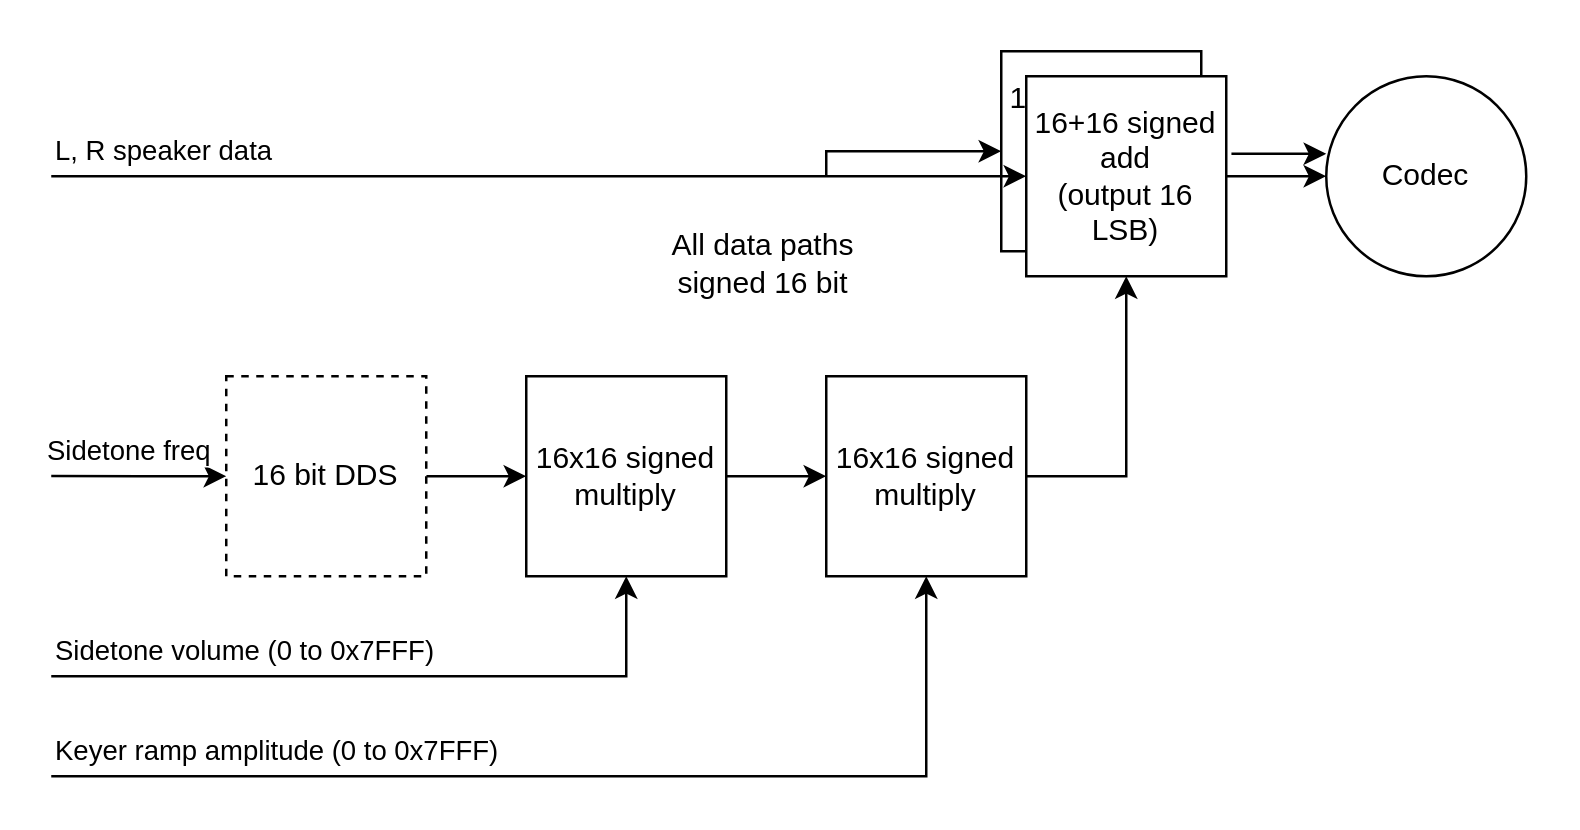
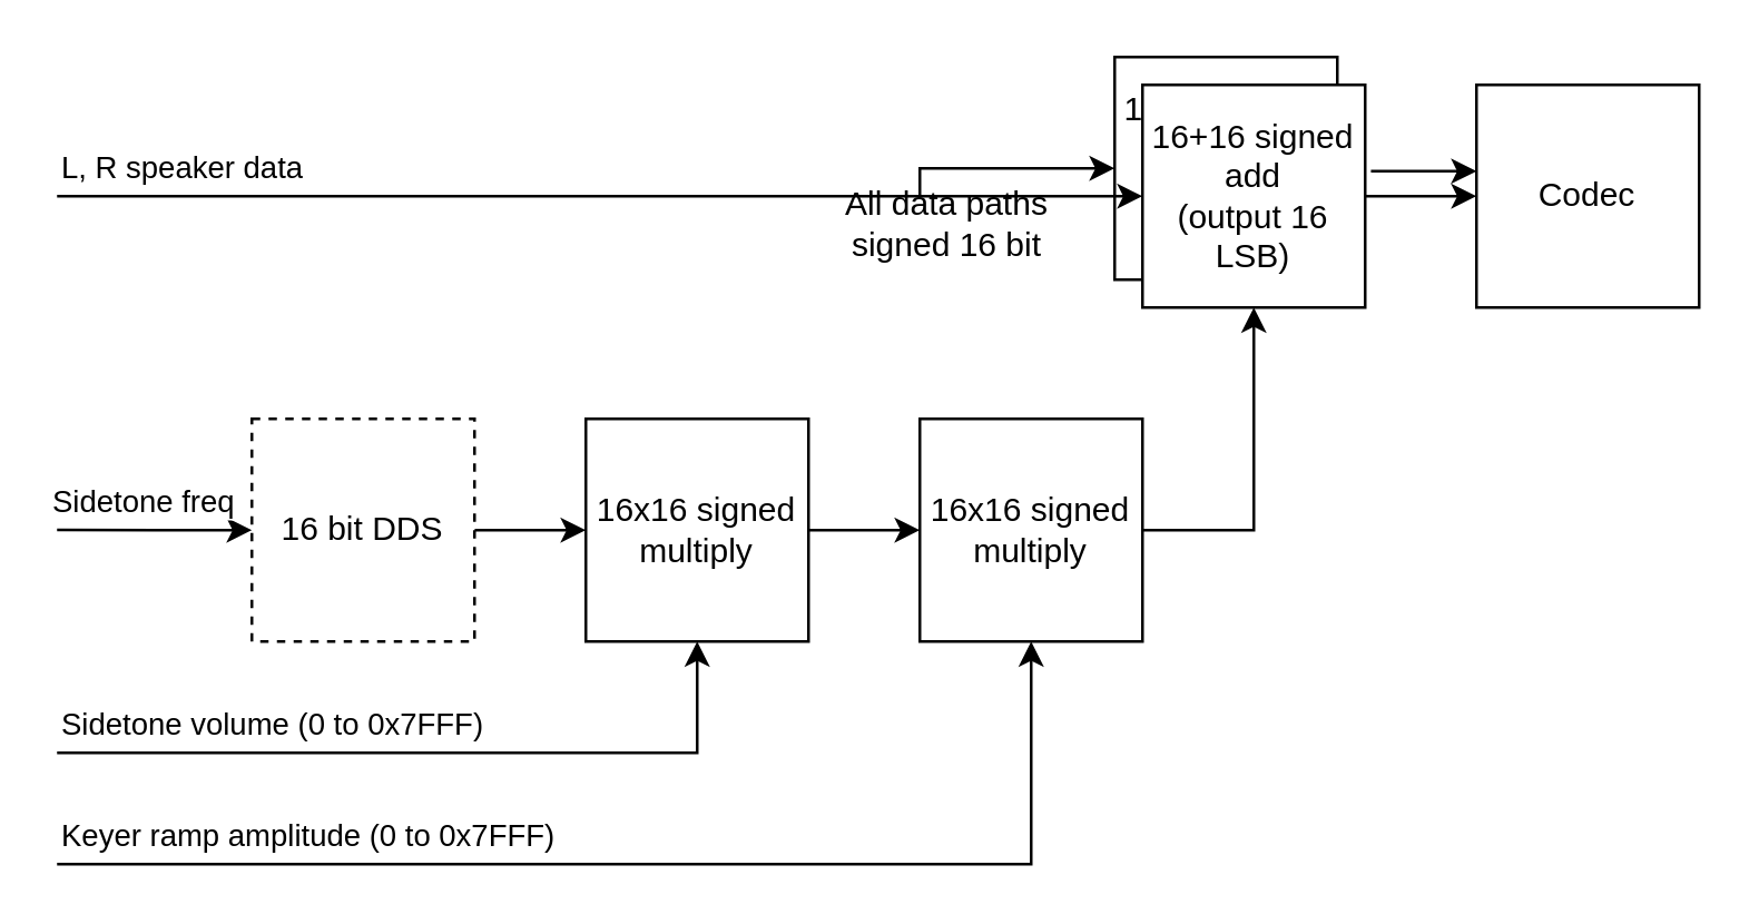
  <mxCell id="0" />
  <mxCell id="1" parent="0" />
  <mxCell id="2" value="16+16 signed add&lt;br&gt;(output 16 LSB)" style="whiteSpace=wrap;html=1;aspect=fixed;" vertex="1" parent="1"><mxGeometry x="400" width="80" height="80" as="geometry" y="20" /></mxCell>
  <mxCell id="3" style="edgeStyle=orthogonalEdgeStyle;rounded=0;orthogonalLoop=1;jettySize=auto;html=1;exitX=1;exitY=0.5;exitDx=0;exitDy=0;entryX=0;entryY=0.5;entryDx=0;entryDy=0;" edge="1" parent="1" source="4" target="6"><mxGeometry relative="1" as="geometry" /></mxCell>
  <mxCell id="4" value="16x16 signed multiply" style="whiteSpace=wrap;html=1;aspect=fixed;" vertex="1" parent="1"><mxGeometry x="210" y="150" width="80" height="80" as="geometry" /></mxCell>
  <mxCell id="5" style="edgeStyle=orthogonalEdgeStyle;rounded=0;orthogonalLoop=1;jettySize=auto;html=1;exitX=1;exitY=0.5;exitDx=0;exitDy=0;entryX=0.5;entryY=1;entryDx=0;entryDy=0;" edge="1" parent="1" source="6" target="8"><mxGeometry relative="1" as="geometry" /></mxCell>
  <mxCell id="6" value="16x16 signed multiply" style="whiteSpace=wrap;html=1;aspect=fixed;" vertex="1" parent="1"><mxGeometry x="330" y="150" width="80" height="80" as="geometry" /></mxCell>
  <mxCell id="7" style="edgeStyle=orthogonalEdgeStyle;rounded=0;orthogonalLoop=1;jettySize=auto;html=1;exitX=1;exitY=0.5;exitDx=0;exitDy=0;entryX=0;entryY=0.5;entryDx=0;entryDy=0;" edge="1" parent="1" source="8" target="9"><mxGeometry relative="1" as="geometry" /></mxCell>
  <mxCell id="8" value="16+16 signed add&lt;br&gt;(output 16 LSB)" style="whiteSpace=wrap;html=1;aspect=fixed;" vertex="1" parent="1"><mxGeometry x="410" y="30" width="80" height="80" as="geometry" /></mxCell>
- <mxCell id="9" value="Codec" style="ellipse;whiteSpace=wrap;html=1;aspect=fixed;" vertex="1" parent="1"><mxGeometry x="530" y="30" width="80" height="80" as="geometry" /></mxCell>
+ <mxCell id="9" value="Codec" style="whiteSpace=wrap;html=1;aspect=fixed;" vertex="1" parent="1"><mxGeometry x="530" y="30" width="80" height="80" as="geometry" /></mxCell>
  <mxCell id="10" style="edgeStyle=orthogonalEdgeStyle;rounded=0;orthogonalLoop=1;jettySize=auto;html=1;exitX=1;exitY=0.5;exitDx=0;exitDy=0;entryX=0;entryY=0.5;entryDx=0;entryDy=0;" edge="1" parent="1" source="12" target="4"><mxGeometry relative="1" as="geometry" /></mxCell>
  <mxCell id="11" value="Sidetone freq" style="edgeStyle=orthogonalEdgeStyle;rounded=0;orthogonalLoop=1;jettySize=auto;html=1;exitX=0;exitY=0.5;exitDx=0;exitDy=0;endArrow=none;endFill=0;startArrow=classic;startFill=1;" edge="1" parent="1" source="12"><mxGeometry x="0.143" y="-10" relative="1" as="geometry"><mxPoint x="20" y="189.897" as="targetPoint" /><mxPoint as="offset" /></mxGeometry></mxCell>
  <mxCell id="12" value="16 bit DDS" style="whiteSpace=wrap;html=1;aspect=fixed;dashed=1;" vertex="1" parent="1"><mxGeometry x="90" y="150" width="80" height="80" as="geometry" /></mxCell>
  <mxCell id="13" value="Sidetone volume (0 to 0x7FFF)" style="endArrow=classic;html=1;rounded=0;entryX=0.5;entryY=1;entryDx=0;entryDy=0;endFill=1;align=left;" edge="1" parent="1" target="4"><mxGeometry x="-1" y="10" width="50" height="50" relative="1" as="geometry"><mxPoint x="20" y="270" as="sourcePoint" /><mxPoint x="350" y="80" as="targetPoint" /><Array as="points"><mxPoint x="250" y="270" /></Array><mxPoint as="offset" /></mxGeometry></mxCell>
  <mxCell id="14" value="Keyer ramp amplitude (0 to 0x7FFF)" style="endArrow=classic;html=1;rounded=0;entryX=0.5;entryY=1;entryDx=0;entryDy=0;endFill=1;align=left;" edge="1" parent="1" target="6"><mxGeometry x="-1" y="10" width="50" height="50" relative="1" as="geometry"><mxPoint x="20" y="310" as="sourcePoint" /><mxPoint x="260" y="240" as="targetPoint" /><Array as="points"><mxPoint x="370" y="310" /></Array><mxPoint as="offset" /></mxGeometry></mxCell>
  <mxCell id="15" value="L, R speaker data" style="endArrow=classic;html=1;rounded=0;entryX=0;entryY=0.5;entryDx=0;entryDy=0;align=left;" edge="1" parent="1" target="8"><mxGeometry x="-1" y="10" width="50" height="50" relative="1" as="geometry"><mxPoint x="20" y="70" as="sourcePoint" /><mxPoint x="350" y="80" as="targetPoint" /><mxPoint as="offset" /></mxGeometry></mxCell>
- <mxCell id="16" value="All data paths signed 16 bit" style="text;html=1;strokeColor=none;fillColor=none;align=center;verticalAlign=middle;whiteSpace=wrap;rounded=0;" vertex="1" parent="1"><mxGeometry x="260" y="90" width="90" height="30" as="geometry" /></mxCell>
+ <mxCell id="16" value="All data paths signed 16 bit" style="text;html=1;strokeColor=none;fillColor=none;align=center;verticalAlign=middle;whiteSpace=wrap;rounded=0;" vertex="1" parent="1"><mxGeometry x="295" y="65" width="90" height="30" as="geometry" /></mxCell>
  <mxCell id="17" value="" style="endArrow=classic;html=1;rounded=0;entryX=0;entryY=0.5;entryDx=0;entryDy=0;endFill=1;" edge="1" parent="1" target="2"><mxGeometry width="50" height="50" relative="1" as="geometry"><mxPoint x="330" y="70" as="sourcePoint" /><mxPoint x="310" y="40" as="targetPoint" /><Array as="points"><mxPoint x="330" y="60" /></Array></mxGeometry></mxCell>
  <mxCell id="18" style="edgeStyle=orthogonalEdgeStyle;rounded=0;orthogonalLoop=1;jettySize=auto;html=1;exitX=1.026;exitY=0.387;exitDx=0;exitDy=0;entryX=0;entryY=0.388;entryDx=0;entryDy=0;exitPerimeter=0;entryPerimeter=0;" edge="1" parent="1" source="8" target="9"><mxGeometry relative="1" as="geometry"><mxPoint x="500" y="80" as="sourcePoint" /><mxPoint x="540" y="80" as="targetPoint" /></mxGeometry></mxCell>
